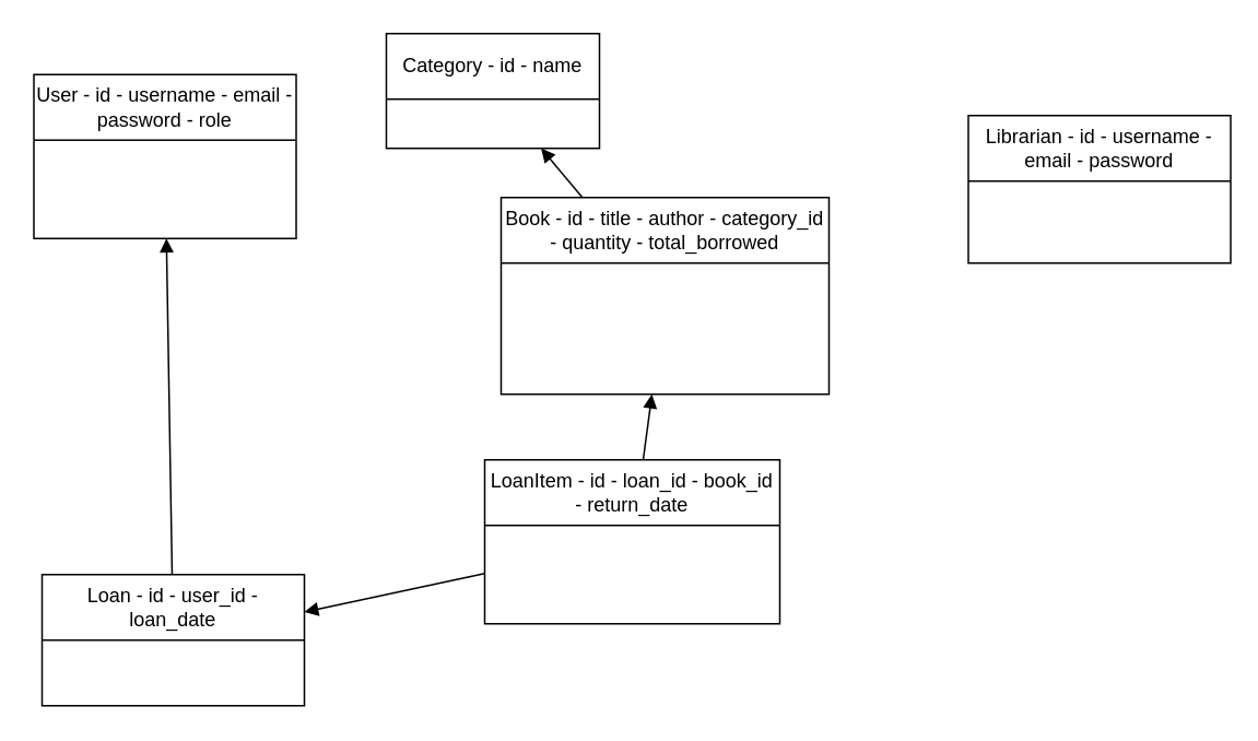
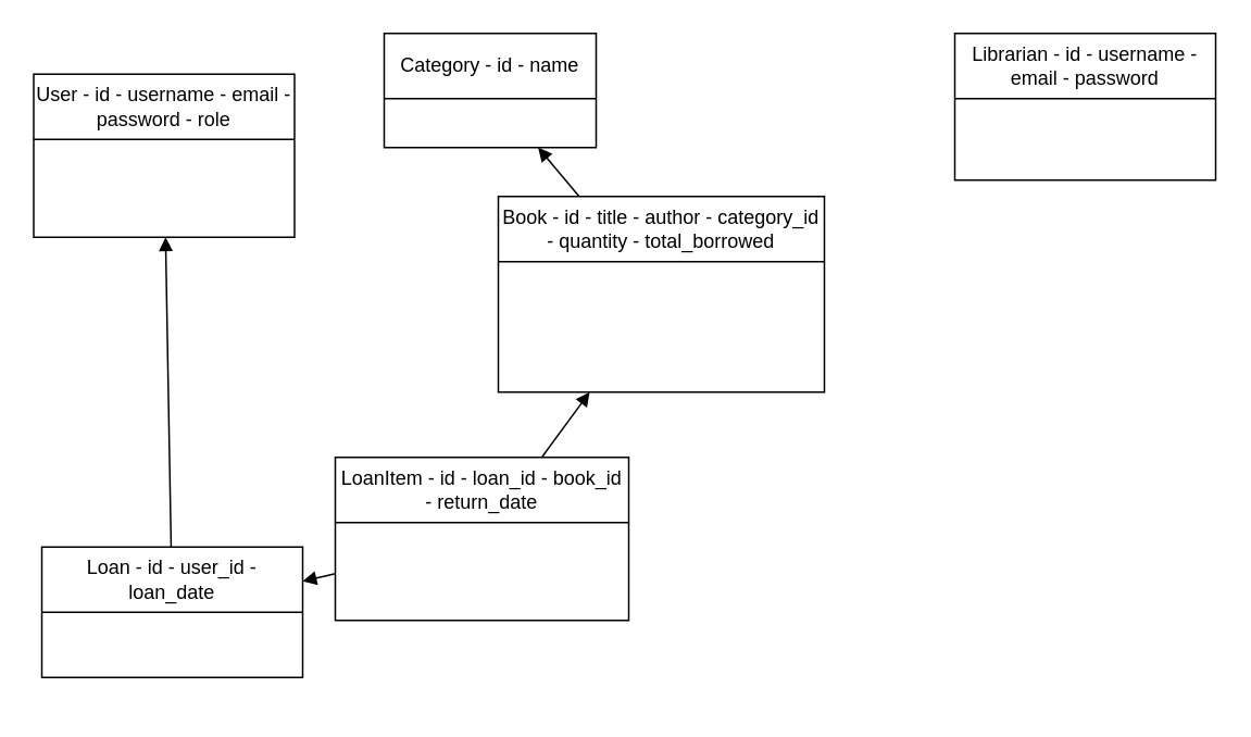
  <mxCell id="0" />
  <mxCell id="1" parent="0" />
  <mxCell id="2" value="User - id - username - email - password - role" style="shape=swimlane;whiteSpace=wrap;html=1;" parent="1" vertex="1"><mxGeometry x="20" y="45" width="160" height="100" as="geometry" /></mxCell>
- <mxCell id="3" value="Librarian - id - username - email - password" style="shape=swimlane;whiteSpace=wrap;html=1;" parent="1" vertex="1"><mxGeometry x="590" y="70" width="160" height="90" as="geometry" /></mxCell>
+ <mxCell id="3" value="Librarian - id - username - email - password" style="shape=swimlane;whiteSpace=wrap;html=1;" parent="1" vertex="1"><mxGeometry x="585" y="20" width="160" height="90" as="geometry" /></mxCell>
  <mxCell id="4" value="Category - id - name" style="shape=swimlane;whiteSpace=wrap;html=1;" parent="1" vertex="1"><mxGeometry x="235" y="20" width="130" height="70" as="geometry" /></mxCell>
  <mxCell id="5" value="Book - id - title - author - category_id - quantity - total_borrowed" style="shape=swimlane;whiteSpace=wrap;html=1;" parent="1" vertex="1"><mxGeometry x="305" y="120" width="200" height="120" as="geometry" /></mxCell>
- <mxCell id="6" value="Loan - id - user_id - loan_date" style="shape=swimlane;whiteSpace=wrap;html=1;" parent="1" vertex="1"><mxGeometry x="25" y="350" width="160" height="80" as="geometry" /></mxCell>
- <mxCell id="7" value="LoanItem - id - loan_id - book_id - return_date" style="shape=swimlane;whiteSpace=wrap;html=1;" parent="1" vertex="1"><mxGeometry x="295" y="280" width="180" height="100" as="geometry" /></mxCell>
+ <mxCell id="6" value="Loan - id - user_id - loan_date" style="shape=swimlane;whiteSpace=wrap;html=1;" parent="1" vertex="1"><mxGeometry x="25" y="335" width="160" height="80" as="geometry" /></mxCell>
+ <mxCell id="7" value="LoanItem - id - loan_id - book_id - return_date" style="shape=swimlane;whiteSpace=wrap;html=1;" parent="1" vertex="1"><mxGeometry x="205" y="280" width="180" height="100" as="geometry" /></mxCell>
  <mxCell id="8" style="endArrow=block;html=1;" parent="1" source="5" target="4" edge="1"><mxGeometry relative="1" as="geometry" /></mxCell>
  <mxCell id="9" style="endArrow=block;html=1;" parent="1" source="6" target="2" edge="1"><mxGeometry relative="1" as="geometry" /></mxCell>
  <mxCell id="10" style="endArrow=block;html=1;" parent="1" source="7" target="6" edge="1"><mxGeometry relative="1" as="geometry" /></mxCell>
  <mxCell id="11" style="endArrow=block;html=1;" parent="1" source="7" target="5" edge="1"><mxGeometry relative="1" as="geometry" /></mxCell>
